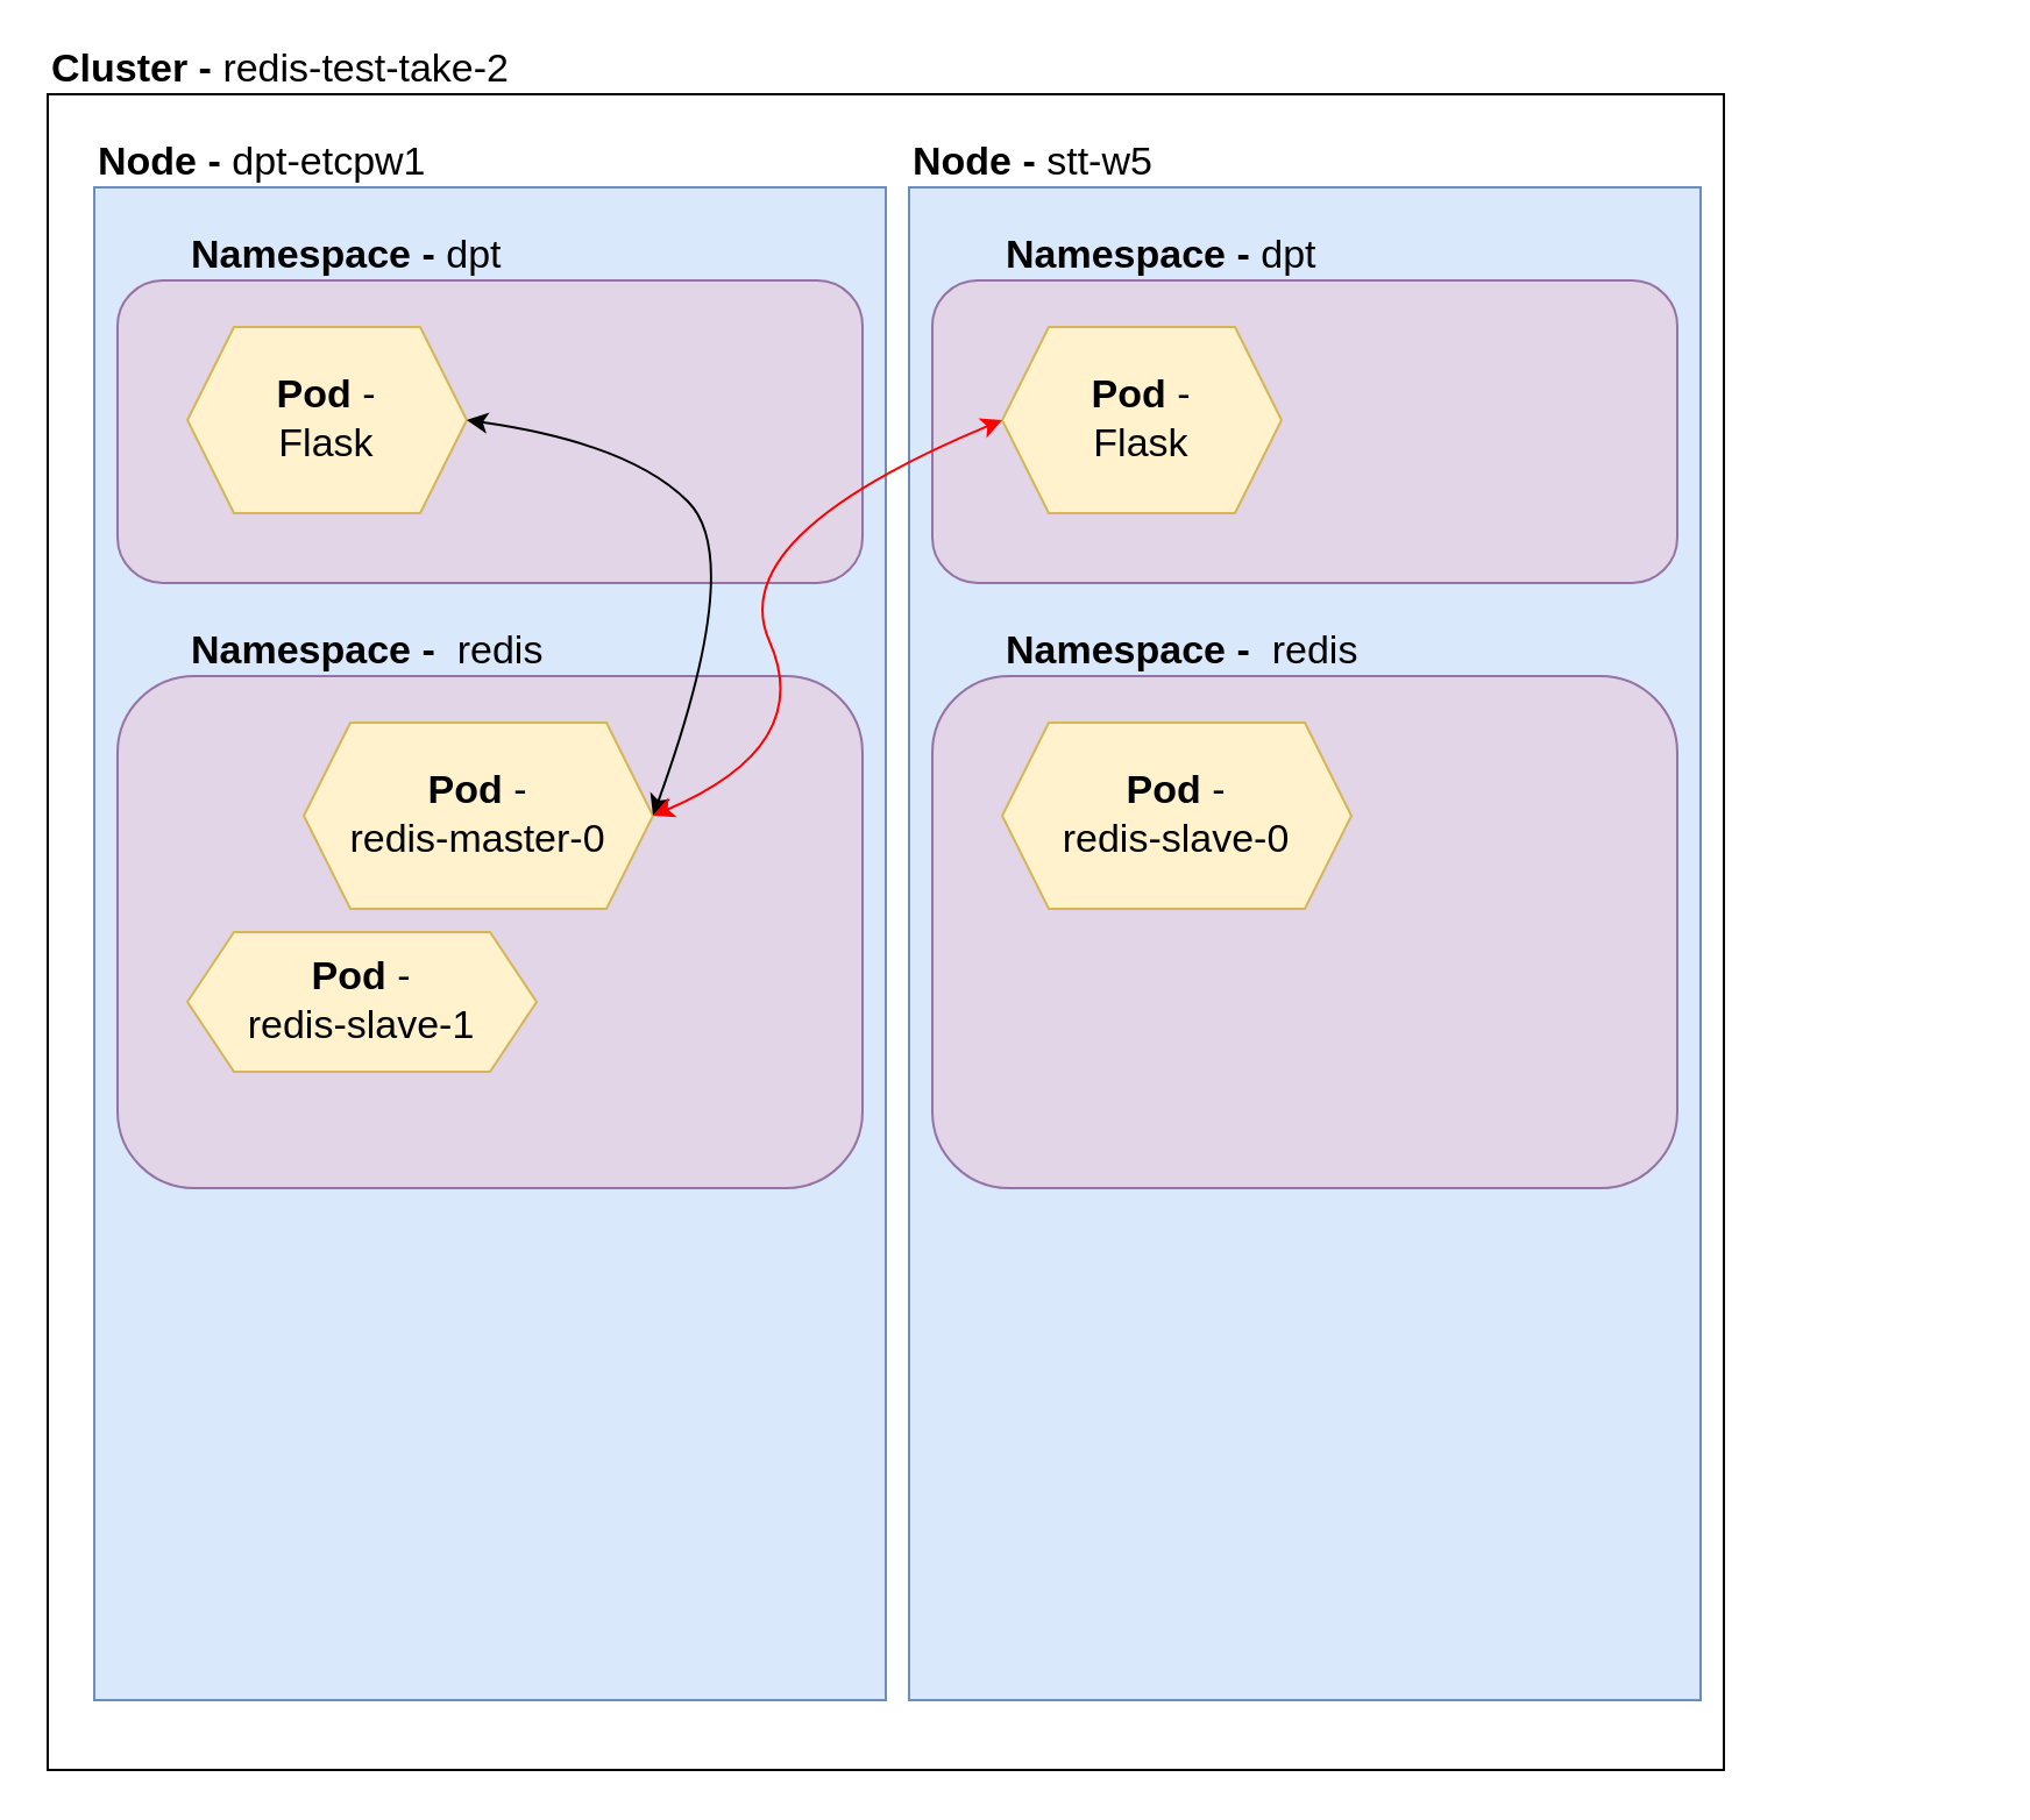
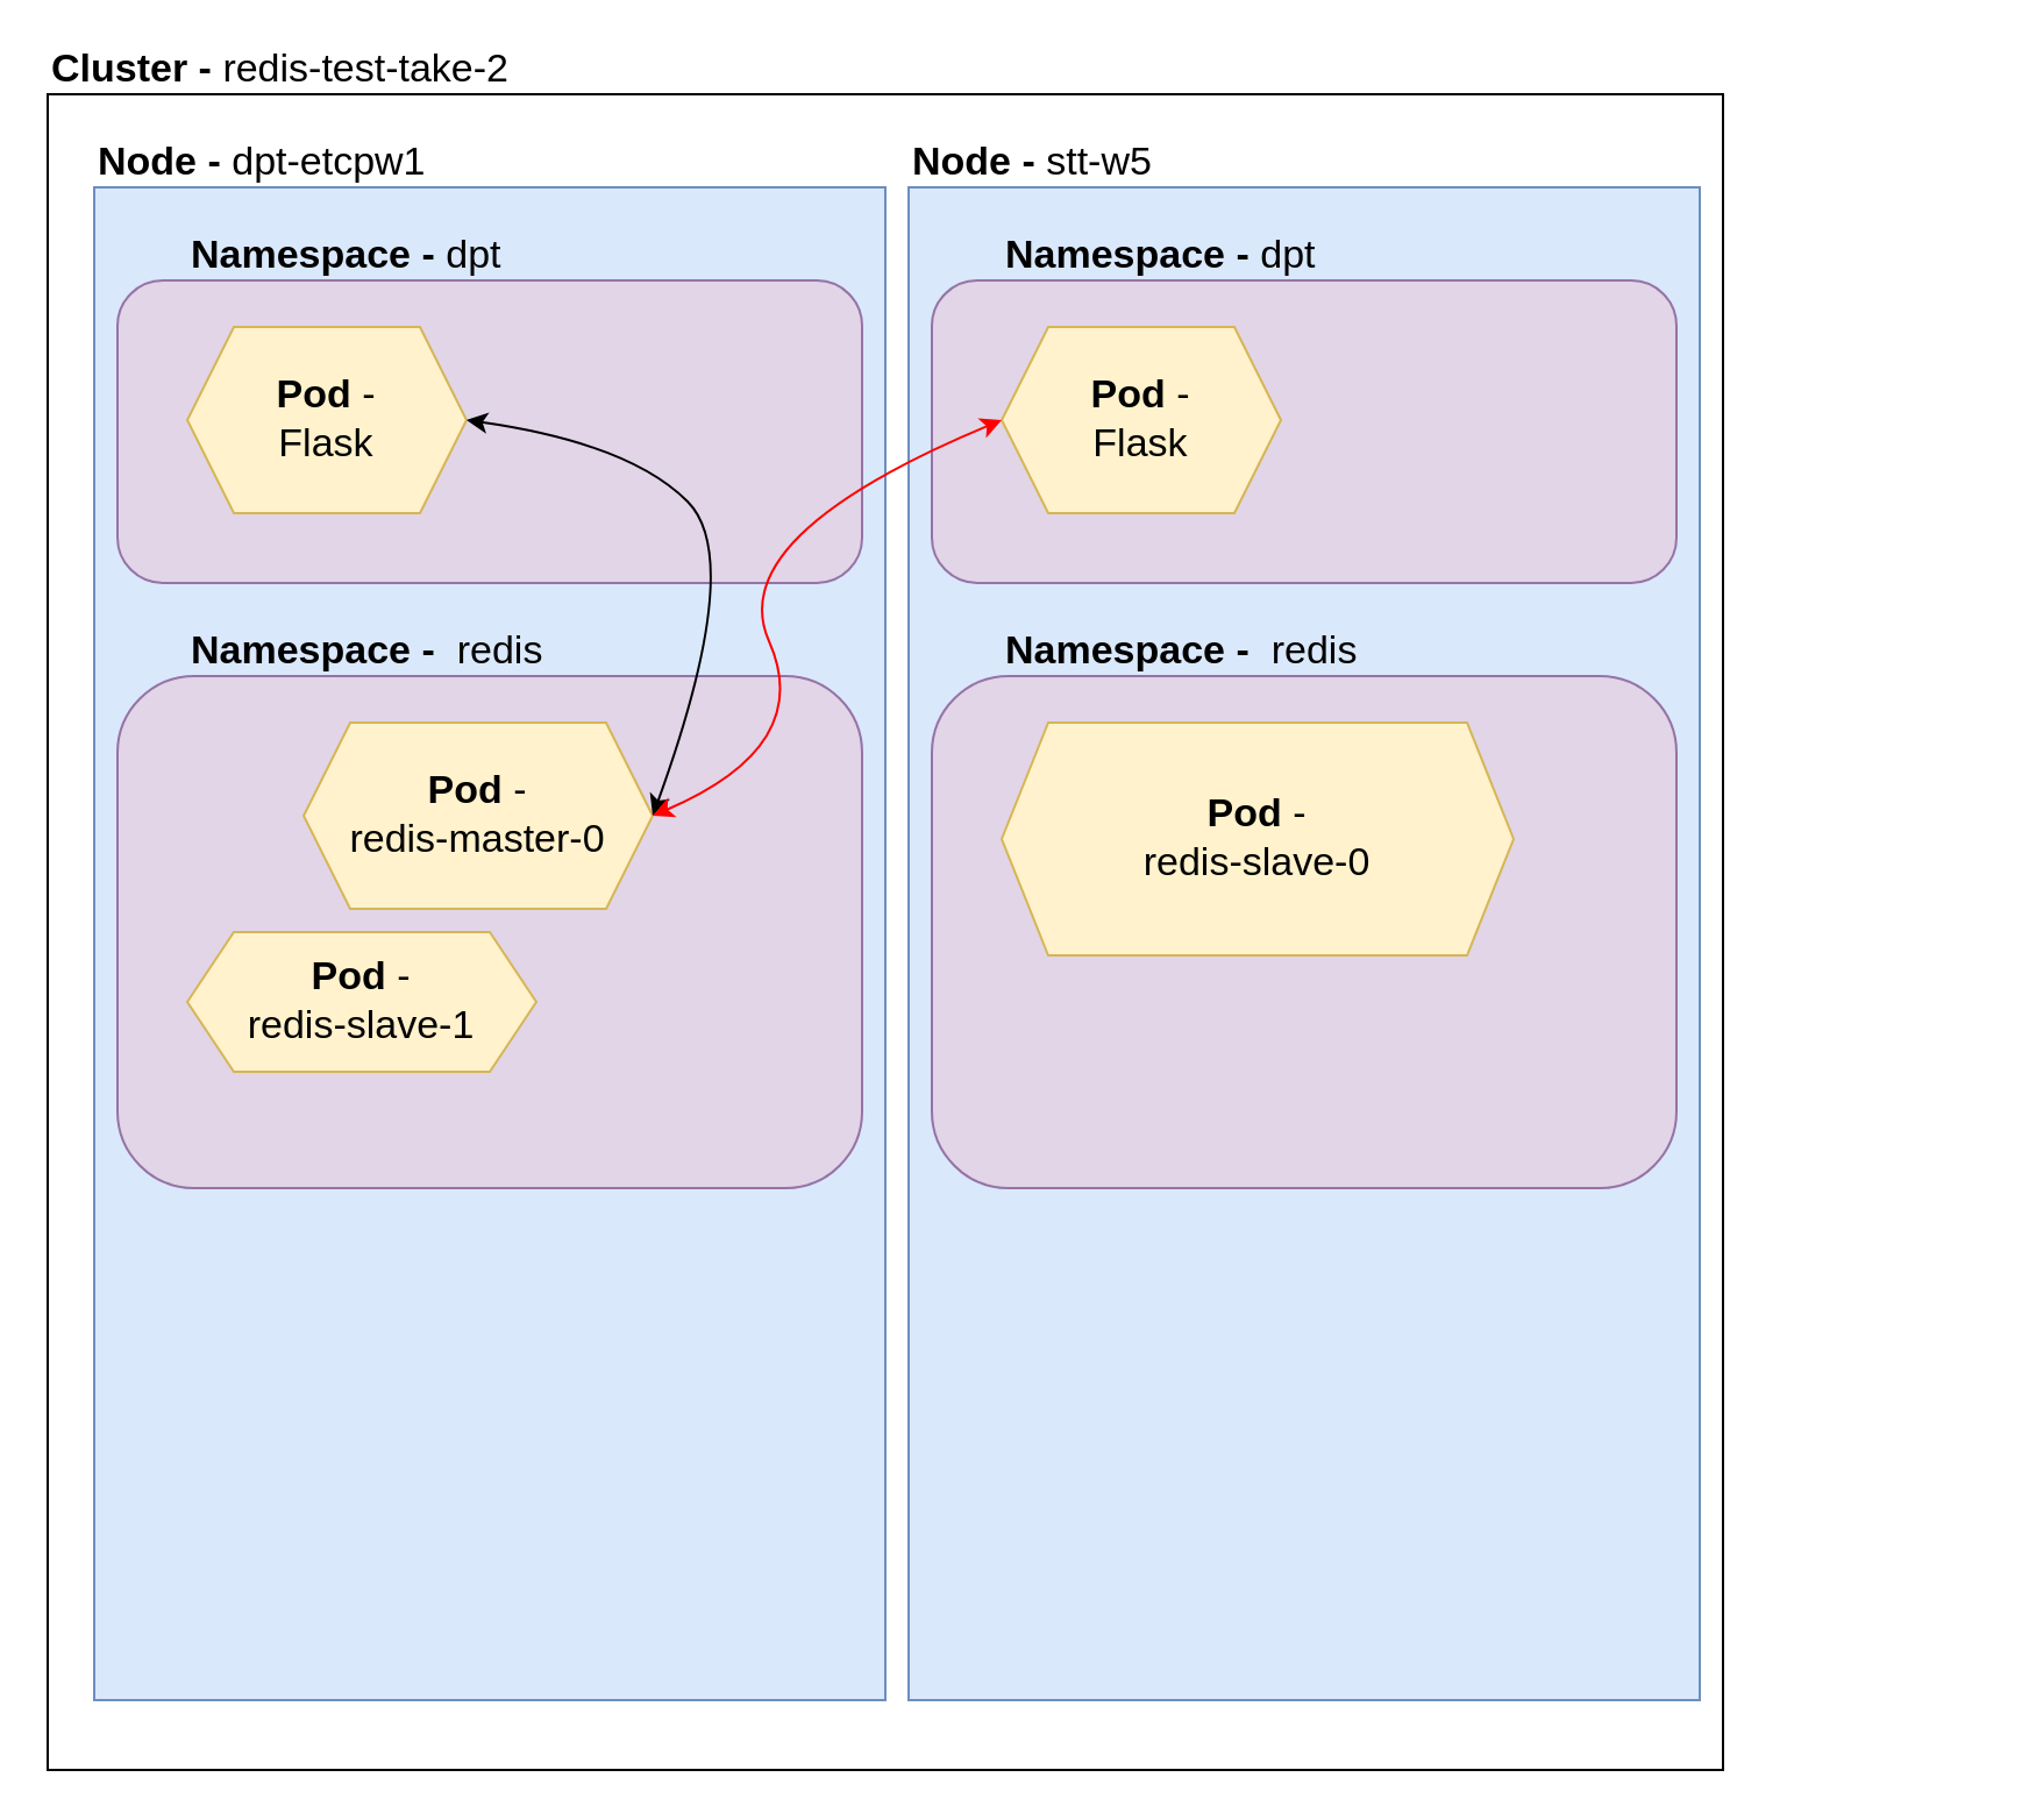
  <mxCell id="0" />
  <mxCell id="1" parent="0" />
  <mxCell id="2" value="" style="whiteSpace=wrap;html=1;aspect=fixed;" vertex="1" parent="1"><mxGeometry x="20" y="40" width="720" height="720" as="geometry" /></mxCell>
  <mxCell id="3" value="Cluster - &lt;span style=&quot;font-weight: normal&quot;&gt;redis-test-take-2&lt;/span&gt;" style="text;html=1;strokeColor=none;fillColor=none;align=left;verticalAlign=middle;whiteSpace=wrap;rounded=0;fontSize=17;fontStyle=1" vertex="1" parent="1"><mxGeometry x="20" y="20" width="420" height="20" as="geometry" /></mxCell>
  <mxCell id="4" value="" style="rounded=0;whiteSpace=wrap;html=1;fontSize=17;fillColor=#dae8fc;strokeColor=#6c8ebf;" vertex="1" parent="1"><mxGeometry x="40" y="80" width="340" height="650" as="geometry" /></mxCell>
  <mxCell id="5" value="" style="rounded=0;whiteSpace=wrap;html=1;fontSize=17;fillColor=#dae8fc;strokeColor=#6c8ebf;" vertex="1" parent="1"><mxGeometry x="390" y="80" width="340" height="650" as="geometry" /></mxCell>
  <mxCell id="6" value="Node - &lt;span style=&quot;font-weight: normal&quot;&gt;dpt-etcpw1&lt;/span&gt;" style="text;html=1;strokeColor=none;fillColor=none;align=left;verticalAlign=middle;whiteSpace=wrap;rounded=0;fontSize=17;fontStyle=1" vertex="1" parent="1"><mxGeometry x="40" y="60" width="420" height="20" as="geometry" /></mxCell>
  <mxCell id="7" value="Node - &lt;span style=&quot;font-weight: normal&quot;&gt;stt-w5&lt;/span&gt;" style="text;html=1;strokeColor=none;fillColor=none;align=left;verticalAlign=middle;whiteSpace=wrap;rounded=0;fontSize=17;fontStyle=1" vertex="1" parent="1"><mxGeometry x="390" y="60" width="420" height="20" as="geometry" /></mxCell>
  <mxCell id="8" value="" style="rounded=1;whiteSpace=wrap;html=1;fontSize=17;fillColor=#e1d5e7;strokeColor=#9673a6;" vertex="1" parent="1"><mxGeometry x="50" y="120" width="320" height="130" as="geometry" /></mxCell>
  <mxCell id="9" value="Namespace - &lt;span style=&quot;font-weight: normal&quot;&gt;dpt&lt;/span&gt;" style="text;html=1;strokeColor=none;fillColor=none;align=left;verticalAlign=middle;whiteSpace=wrap;rounded=0;fontSize=17;fontStyle=1" vertex="1" parent="1"><mxGeometry x="80" y="100" width="420" height="20" as="geometry" /></mxCell>
  <mxCell id="10" value="" style="rounded=1;whiteSpace=wrap;html=1;fontSize=17;fillColor=#e1d5e7;strokeColor=#9673a6;" vertex="1" parent="1"><mxGeometry x="400" y="120" width="320" height="130" as="geometry" /></mxCell>
  <mxCell id="11" value="Namespace - &lt;span style=&quot;font-weight: normal&quot;&gt;dpt&lt;/span&gt;" style="text;html=1;strokeColor=none;fillColor=none;align=left;verticalAlign=middle;whiteSpace=wrap;rounded=0;fontSize=17;fontStyle=1" vertex="1" parent="1"><mxGeometry x="430" y="100" width="420" height="20" as="geometry" /></mxCell>
  <mxCell id="12" value="" style="rounded=1;whiteSpace=wrap;html=1;fontSize=17;fillColor=#e1d5e7;strokeColor=#9673a6;" vertex="1" parent="1"><mxGeometry x="50" y="290" width="320" height="220" as="geometry" /></mxCell>
  <mxCell id="13" value="Namespace -&amp;nbsp;&lt;span style=&quot;font-weight: 400&quot;&gt;&amp;nbsp;redis&lt;/span&gt;" style="text;html=1;strokeColor=none;fillColor=none;align=left;verticalAlign=middle;whiteSpace=wrap;rounded=0;fontSize=17;fontStyle=1" vertex="1" parent="1"><mxGeometry x="80" y="270" width="420" height="20" as="geometry" /></mxCell>
  <mxCell id="14" value="" style="rounded=1;whiteSpace=wrap;html=1;fontSize=17;fillColor=#e1d5e7;strokeColor=#9673a6;" vertex="1" parent="1"><mxGeometry x="400" y="290" width="320" height="220" as="geometry" /></mxCell>
  <mxCell id="15" value="Namespace -&amp;nbsp;&lt;span style=&quot;font-weight: 400&quot;&gt;&amp;nbsp;redis&lt;/span&gt;" style="text;html=1;strokeColor=none;fillColor=none;align=left;verticalAlign=middle;whiteSpace=wrap;rounded=0;fontSize=17;fontStyle=1" vertex="1" parent="1"><mxGeometry x="430" y="270" width="420" height="20" as="geometry" /></mxCell>
  <mxCell id="16" value="&lt;b&gt;Pod&amp;nbsp;&lt;/b&gt;-&lt;br&gt;Flask" style="shape=hexagon;perimeter=hexagonPerimeter2;whiteSpace=wrap;html=1;fixedSize=1;fontSize=17;fillColor=#fff2cc;strokeColor=#d6b656;" vertex="1" parent="1"><mxGeometry x="80" y="140" width="120" height="80" as="geometry" /></mxCell>
  <mxCell id="17" value="&lt;b&gt;Pod&amp;nbsp;&lt;/b&gt;-&lt;br&gt;Flask" style="shape=hexagon;perimeter=hexagonPerimeter2;whiteSpace=wrap;html=1;fixedSize=1;fontSize=17;fillColor=#fff2cc;strokeColor=#d6b656;" vertex="1" parent="1"><mxGeometry x="430" y="140" width="120" height="80" as="geometry" /></mxCell>
  <mxCell id="18" value="&lt;b&gt;Pod&amp;nbsp;&lt;/b&gt;-&lt;br&gt;redis-master-0" style="shape=hexagon;perimeter=hexagonPerimeter2;whiteSpace=wrap;html=1;fixedSize=1;fontSize=17;fillColor=#fff2cc;strokeColor=#d6b656;" vertex="1" parent="1"><mxGeometry x="130" y="310" width="150" height="80" as="geometry" /></mxCell>
  <mxCell id="19" value="&lt;b&gt;Pod&amp;nbsp;&lt;/b&gt;-&lt;br&gt;redis-slave-1" style="shape=hexagon;perimeter=hexagonPerimeter2;whiteSpace=wrap;html=1;fixedSize=1;fontSize=17;fillColor=#fff2cc;strokeColor=#d6b656;" vertex="1" parent="1"><mxGeometry x="80" y="400" width="150" height="60" as="geometry" /></mxCell>
- <mxCell id="20" value="&lt;b&gt;Pod&amp;nbsp;&lt;/b&gt;-&lt;br&gt;redis-slave-0" style="shape=hexagon;perimeter=hexagonPerimeter2;whiteSpace=wrap;html=1;fixedSize=1;fontSize=17;fillColor=#fff2cc;strokeColor=#d6b656;" vertex="1" parent="1"><mxGeometry x="430" y="310" width="150" height="80" as="geometry" /></mxCell>
+ <mxCell id="20" value="&lt;b&gt;Pod&amp;nbsp;&lt;/b&gt;-&lt;br&gt;redis-slave-0" style="shape=hexagon;perimeter=hexagonPerimeter2;whiteSpace=wrap;html=1;fixedSize=1;fontSize=17;fillColor=#fff2cc;strokeColor=#d6b656;" vertex="1" parent="1"><mxGeometry x="430" y="310" width="220" height="100" as="geometry" /></mxCell>
  <mxCell id="21" value="" style="curved=1;endArrow=classic;html=1;fontSize=17;entryX=1;entryY=0.5;entryDx=0;entryDy=0;exitX=1;exitY=0.5;exitDx=0;exitDy=0;startArrow=classic;startFill=1;" edge="1" parent="1" source="18" target="16"><mxGeometry width="50" height="50" relative="1" as="geometry"><mxPoint x="270" y="240" as="sourcePoint" /><mxPoint x="320" y="190" as="targetPoint" /><Array as="points"><mxPoint x="320" y="240" /><mxPoint x="270" y="190" /></Array></mxGeometry></mxCell>
  <mxCell id="22" value="" style="curved=1;endArrow=classic;html=1;fontSize=17;entryX=0;entryY=0.5;entryDx=0;entryDy=0;exitX=1;exitY=0.5;exitDx=0;exitDy=0;startArrow=classic;startFill=1;fillColor=#f8cecc;strokeColor=#FF0000;" edge="1" parent="1" source="18" target="17"><mxGeometry width="50" height="50" relative="1" as="geometry"><mxPoint x="300" y="320" as="sourcePoint" /><mxPoint x="350" y="270" as="targetPoint" /><Array as="points"><mxPoint x="350" y="320" /><mxPoint x="310" y="230" /></Array></mxGeometry></mxCell>
